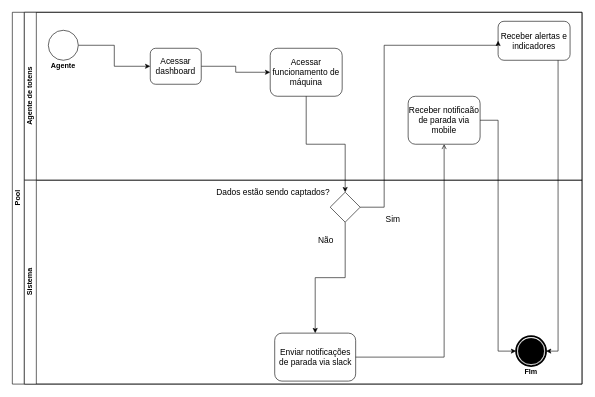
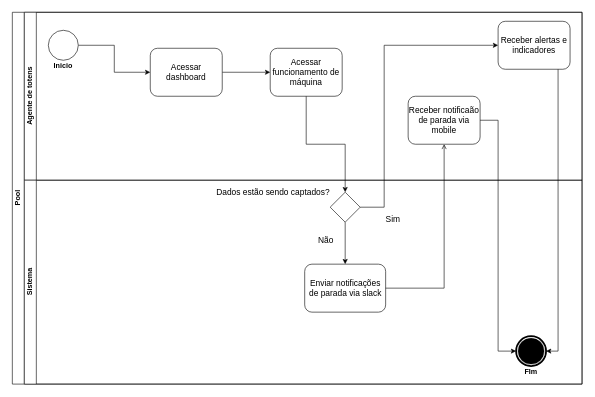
  <mxCell id="0" />
  <mxCell id="1" parent="0" />
  <mxCell id="2" value="Pool" style="swimlane;html=1;childLayout=stackLayout;resizeParent=1;resizeParentMax=0;horizontal=0;startSize=20;horizontalStack=0;" parent="1" vertex="1"><mxGeometry x="20" y="20" width="950" height="620" as="geometry" /></mxCell>
  <mxCell id="3" value="Agente de totens" style="swimlane;html=1;startSize=20;horizontal=0;" parent="2" vertex="1"><mxGeometry x="20" width="930" height="280" as="geometry" /></mxCell>
  <mxCell id="4" style="edgeStyle=orthogonalEdgeStyle;rounded=0;orthogonalLoop=1;jettySize=auto;html=1;entryX=0;entryY=0.5;entryDx=0;entryDy=0;" parent="3" source="5" target="7" edge="1"><mxGeometry relative="1" as="geometry"><mxPoint x="160" y="55.0" as="targetPoint" /></mxGeometry></mxCell>
  <mxCell id="5" value="" style="shape=mxgraph.bpmn.shape;html=1;verticalLabelPosition=bottom;labelBackgroundColor=#ffffff;verticalAlign=top;align=center;perimeter=ellipsePerimeter;outlineConnect=0;outline=standard;symbol=general;" parent="3" vertex="1"><mxGeometry x="40" y="30" width="50" height="50" as="geometry" /></mxCell>
  <mxCell id="6" style="edgeStyle=orthogonalEdgeStyle;rounded=0;orthogonalLoop=1;jettySize=auto;html=1;entryX=0;entryY=0.5;entryDx=0;entryDy=0;" parent="3" source="7" target="8" edge="1"><mxGeometry relative="1" as="geometry" /></mxCell>
- <mxCell id="7" value="&lt;font style=&quot;font-size: 14px&quot;&gt;Acessar dashboard&lt;/font&gt;" style="shape=ext;rounded=1;html=1;whiteSpace=wrap;" parent="3" vertex="1"><mxGeometry x="210" y="60" width="85" height="60" as="geometry" /></mxCell>
+ <mxCell id="7" value="&lt;font style=&quot;font-size: 14px&quot;&gt;Acessar dashboard&lt;/font&gt;" style="shape=ext;rounded=1;html=1;whiteSpace=wrap;" parent="3" vertex="1"><mxGeometry x="210" y="60" width="120" height="80" as="geometry" /></mxCell>
  <mxCell id="8" value="&lt;font style=&quot;font-size: 14px&quot;&gt;Acessar funcionamento de máquina&lt;/font&gt;" style="shape=ext;rounded=1;html=1;whiteSpace=wrap;" parent="3" vertex="1"><mxGeometry x="410" y="60" width="120" height="80" as="geometry" /></mxCell>
- <mxCell id="9" value="&lt;font style=&quot;font-size: 14px&quot;&gt;Receber alertas e indicadores&lt;/font&gt;" style="shape=ext;rounded=1;html=1;whiteSpace=wrap;" parent="3" vertex="1"><mxGeometry x="790" y="15" width="120" height="65" as="geometry" /></mxCell>
+ <mxCell id="9" value="&lt;font style=&quot;font-size: 14px&quot;&gt;Receber alertas e indicadores&lt;/font&gt;" style="shape=ext;rounded=1;html=1;whiteSpace=wrap;" parent="3" vertex="1"><mxGeometry x="790" y="15" width="120" height="80" as="geometry" /></mxCell>
  <mxCell id="10" value="&lt;font style=&quot;font-size: 14px&quot;&gt;Receber notificaão de parada via mobile&lt;/font&gt;" style="shape=ext;rounded=1;html=1;whiteSpace=wrap;" vertex="1" parent="3"><mxGeometry x="640" y="140" width="120" height="80" as="geometry" /></mxCell>
- <mxCell id="11" value="&lt;b&gt;Agente&lt;/b&gt;" style="text;html=1;strokeColor=none;fillColor=none;align=center;verticalAlign=middle;whiteSpace=wrap;rounded=0;" vertex="1" parent="3"><mxGeometry x="45" y="80" width="40" height="20" as="geometry" /></mxCell>
+ <mxCell id="11" value="&lt;b&gt;Inicio&lt;/b&gt;" style="text;html=1;strokeColor=none;fillColor=none;align=center;verticalAlign=middle;whiteSpace=wrap;rounded=0;" vertex="1" parent="3"><mxGeometry x="45" y="80" width="40" height="20" as="geometry" /></mxCell>
  <mxCell id="12" style="edgeStyle=orthogonalEdgeStyle;rounded=0;orthogonalLoop=1;jettySize=auto;html=1;entryX=0.5;entryY=0;entryDx=0;entryDy=0;" parent="2" source="8" target="18" edge="1"><mxGeometry relative="1" as="geometry" /></mxCell>
  <mxCell id="13" style="edgeStyle=orthogonalEdgeStyle;rounded=0;orthogonalLoop=1;jettySize=auto;html=1;entryX=0;entryY=0.5;entryDx=0;entryDy=0;" parent="2" source="18" target="9" edge="1"><mxGeometry relative="1" as="geometry"><Array as="points"><mxPoint x="620" y="325" /><mxPoint x="620" y="55" /></Array></mxGeometry></mxCell>
  <mxCell id="14" style="edgeStyle=orthogonalEdgeStyle;rounded=0;orthogonalLoop=1;jettySize=auto;html=1;" parent="2" source="9" target="16" edge="1"><mxGeometry relative="1" as="geometry"><Array as="points"><mxPoint x="910" y="565" /></Array></mxGeometry></mxCell>
  <mxCell id="15" value="Sistema" style="swimlane;html=1;startSize=20;horizontal=0;" parent="2" vertex="1"><mxGeometry x="20" y="280" width="930" height="340" as="geometry" /></mxCell>
  <mxCell id="16" value="" style="shape=mxgraph.bpmn.shape;html=1;verticalLabelPosition=bottom;labelBackgroundColor=#ffffff;verticalAlign=top;align=center;perimeter=ellipsePerimeter;outlineConnect=0;outline=end;symbol=terminate;" parent="15" vertex="1"><mxGeometry x="820" y="260" width="50" height="50" as="geometry" /></mxCell>
  <mxCell id="17" style="edgeStyle=orthogonalEdgeStyle;rounded=0;orthogonalLoop=1;jettySize=auto;html=1;" parent="15" source="18" target="21" edge="1"><mxGeometry relative="1" as="geometry" /></mxCell>
  <mxCell id="18" value="" style="rhombus;whiteSpace=wrap;html=1;" parent="15" vertex="1"><mxGeometry x="510" y="20" width="50" height="50" as="geometry" /></mxCell>
  <mxCell id="19" value="&lt;span style=&quot;font-size: 14px&quot;&gt;Dados estão sendo captados?&lt;/span&gt;" style="text;html=1;strokeColor=none;fillColor=none;align=center;verticalAlign=middle;whiteSpace=wrap;rounded=0;" parent="15" vertex="1"><mxGeometry x="310" y="10" width="210" height="20" as="geometry" /></mxCell>
  <mxCell id="20" value="&lt;font style=&quot;font-size: 14px&quot;&gt;Sim&lt;/font&gt;" style="text;html=1;strokeColor=none;fillColor=none;align=center;verticalAlign=middle;whiteSpace=wrap;rounded=0;" parent="15" vertex="1"><mxGeometry x="580" y="55" width="70" height="20" as="geometry" /></mxCell>
- <mxCell id="21" value="&lt;font style=&quot;font-size: 14px&quot;&gt;Enviar notificações de parada via slack&lt;/font&gt;" style="shape=ext;rounded=1;html=1;whiteSpace=wrap;" parent="15" vertex="1"><mxGeometry x="417.5" y="255" width="135" height="80" as="geometry" /></mxCell>
+ <mxCell id="21" value="&lt;font style=&quot;font-size: 14px&quot;&gt;Enviar notificações de parada via slack&lt;/font&gt;" style="shape=ext;rounded=1;html=1;whiteSpace=wrap;" parent="15" vertex="1"><mxGeometry x="467.5" y="140" width="135" height="80" as="geometry" /></mxCell>
  <mxCell id="22" value="&lt;font style=&quot;font-size: 14px&quot;&gt;Não&lt;/font&gt;" style="text;html=1;strokeColor=none;fillColor=none;align=center;verticalAlign=middle;whiteSpace=wrap;rounded=0;" parent="15" vertex="1"><mxGeometry x="467.5" y="90" width="70" height="20" as="geometry" /></mxCell>
  <mxCell id="23" value="&lt;b&gt;FIm&lt;/b&gt;" style="text;html=1;strokeColor=none;fillColor=none;align=center;verticalAlign=middle;whiteSpace=wrap;rounded=0;" vertex="1" parent="15"><mxGeometry x="825" y="310" width="40" height="20" as="geometry" /></mxCell>
  <mxCell id="24" style="edgeStyle=orthogonalEdgeStyle;rounded=0;orthogonalLoop=1;jettySize=auto;html=1;entryX=0.5;entryY=1;entryDx=0;entryDy=0;endArrow=open;" edge="1" parent="2" source="21" target="10"><mxGeometry relative="1" as="geometry" /></mxCell>
  <mxCell id="25" style="edgeStyle=orthogonalEdgeStyle;rounded=0;orthogonalLoop=1;jettySize=auto;html=1;entryX=0;entryY=0.5;entryDx=0;entryDy=0;" edge="1" parent="2" source="10" target="16"><mxGeometry relative="1" as="geometry" /></mxCell>
